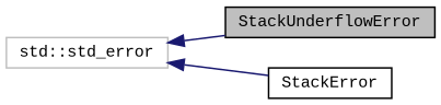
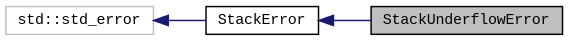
  digraph {
    fontname="Liberation Mono"
    rankdir=LR
    node [color=black fillcolor=white fontname="Liberation Mono" fontsize=10 shape=record style=filled]
    edge [color=midnightblue dir=back fontname="Liberation Mono" fontsize=10 labelfontname=Helvetica labelfontsize=10 style=solid]
    n1 [fillcolor=grey75 fontcolor=black height=0.2 label=StackUnderflowError width=0.4]
    n2 [height=0.2 label=StackError width=0.4]
    n3 [color=grey75 height=0.2 label="std::std_error" width=0.4]
-   n3 -> n1
+   n2 -> n1
    n3 -> n2
  }
